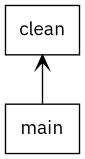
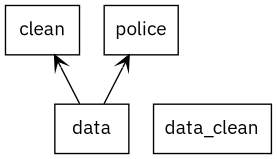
  digraph {
    fontname="IBM Plex Sans"
    rankdir=BT
    node [fontname="IBM Plex Sans" shape=box]
    edge [arrowhead=open arrowtail=none fontname="IBM Plex Sans"]
    n1 [label=clean]
-   n3 [label=main]
+   n2 [label=data_clean]
+   n3 [label=data]
+   n4 [label=police]
    n3 -> n1
+   n3 -> n4
  }
